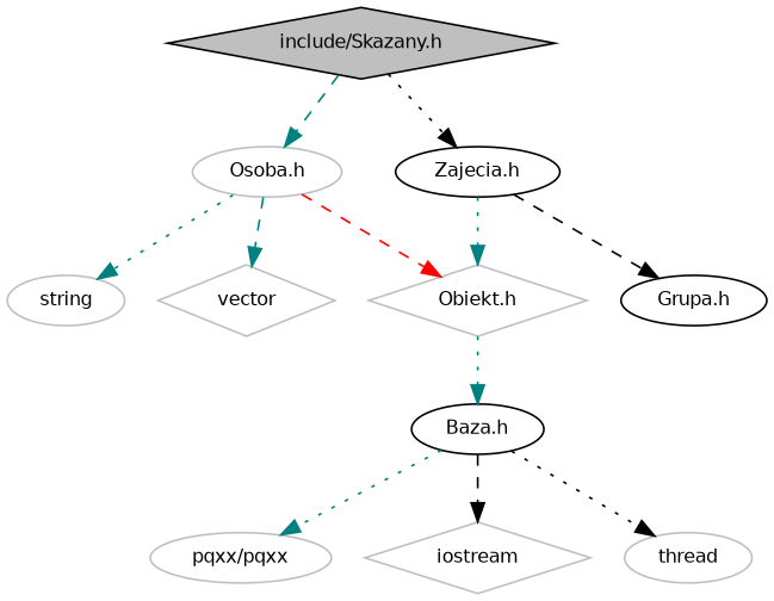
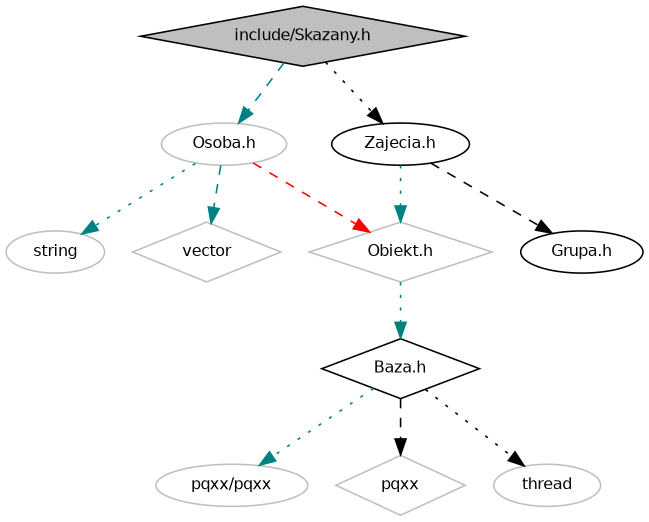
  digraph {
    node [color=grey75 fillcolor=white fontname=Helvetica fontsize=10 shape=ellipse style=filled]
    edge [color=teal fontname=Helvetica fontsize=10 labelfontname=Helvetica labelfontsize=10 style=dotted]
    n1 [color=black fillcolor=grey75 fontcolor=black height=0.2 label="include/Skazany.h" shape=diamond width=0.4]
    n2 [height=0.2 label="Osoba.h" width=0.4]
    n3 [color=black height=0.2 label="Zajecia.h" width=0.4]
    n4 [height=0.2 label=string width=0.4]
    n5 [height=0.2 label=vector shape=diamond width=0.4]
    n6 [height=0.2 label="Obiekt.h" shape=diamond width=0.4]
    n7 [color=black height=0.2 label="Grupa.h" width=0.4]
-   n8 [color=black height=0.2 label="Baza.h" width=0.4]
+   n8 [color=black height=0.2 label="Baza.h" shape=diamond width=0.4]
    n9 [height=0.2 label="pqxx/pqxx" width=0.4]
-   n10 [height=0.2 label=iostream shape=diamond width=0.4]
+   n10 [height=0.2 label=pqxx shape=diamond width=0.4]
    n11 [height=0.2 label=thread width=0.4]
    n1 -> n2 [style=dashed]
    n1 -> n3 [color=black]
    n2 -> n4
    n2 -> n5 [style=dashed]
    n2 -> n6 [color=red style=dashed]
    n3 -> n6
    n3 -> n7 [color=black style=dashed]
    n6 -> n8
    n8 -> n9
    n8 -> n10 [color=black style=dashed]
    n8 -> n11 [color=black]
  }
